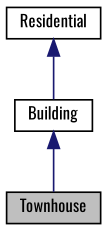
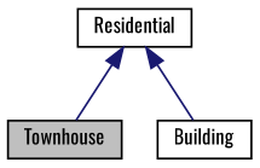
  digraph {
    fontname=Oswald
    node [color=black fillcolor=white fontname=Oswald fontsize=10 shape=record style=filled]
    edge [color=midnightblue dir=back fontname=Oswald fontsize=10 labelfontname=Helvetica labelfontsize=10 style=solid]
    n1 [fillcolor=grey75 fontcolor=black height=0.2 label=Townhouse width=0.4]
    n2 [height=0.2 label=Residential width=0.4]
    n3 [height=0.2 label=Building width=0.4]
-   n3 -> n1
+   n2 -> n1
    n2 -> n3
  }
